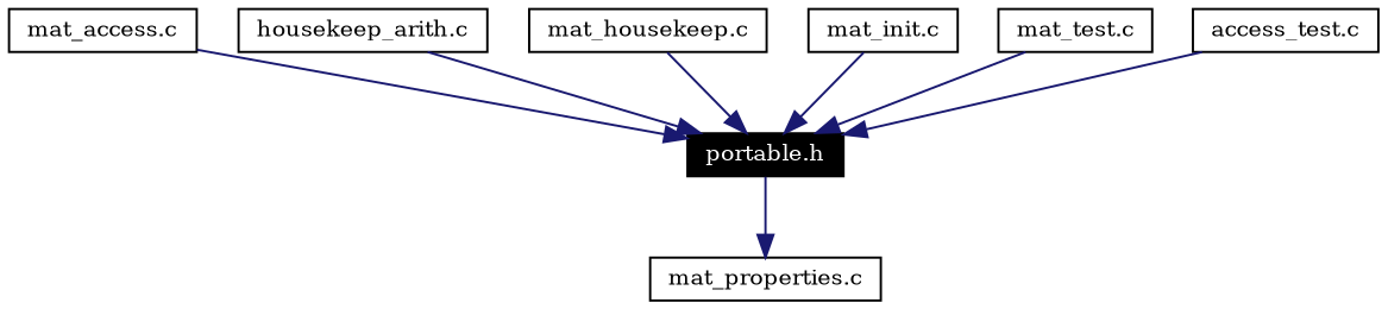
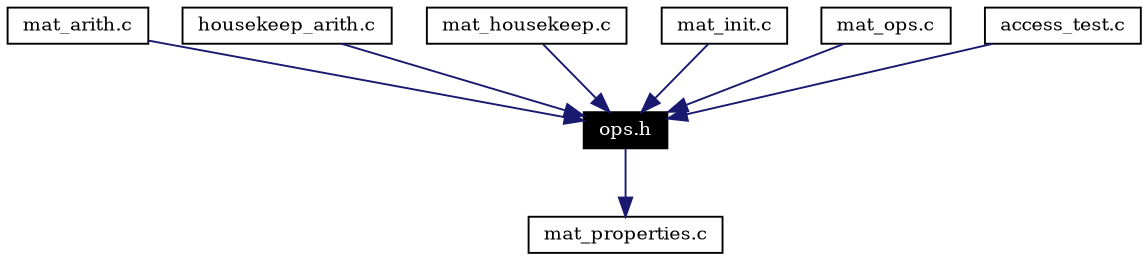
  digraph {
    node [color=black fontsize=10 shape=box]
    edge [color=midnightblue fontsize=10 style=solid]
-   n1 [fontcolor=white height=0.2 label="portable.h" style=filled width=0.4]
+   n1 [fontcolor=white height=0.2 label="ops.h" style=filled width=0.4]
    n2 [height=0.2 label="mat_properties.c" width=0.4]
-   n3 [height=0.2 label="mat_access.c" width=0.4]
+   n3 [height=0.2 label="mat_arith.c" width=0.4]
    n4 [height=0.2 label="housekeep_arith.c" width=0.4]
    n5 [height=0.2 label="mat_housekeep.c" width=0.4]
    n6 [height=0.2 label="mat_init.c" width=0.4]
-   n7 [height=0.2 label="mat_test.c" width=0.4]
+   n7 [height=0.2 label="mat_ops.c" width=0.4]
    n8 [height=0.2 label="access_test.c" width=0.4]
    n1 -> n2
    n3 -> n1
    n4 -> n1
    n5 -> n1
    n6 -> n1
    n7 -> n1
    n8 -> n1
  }
